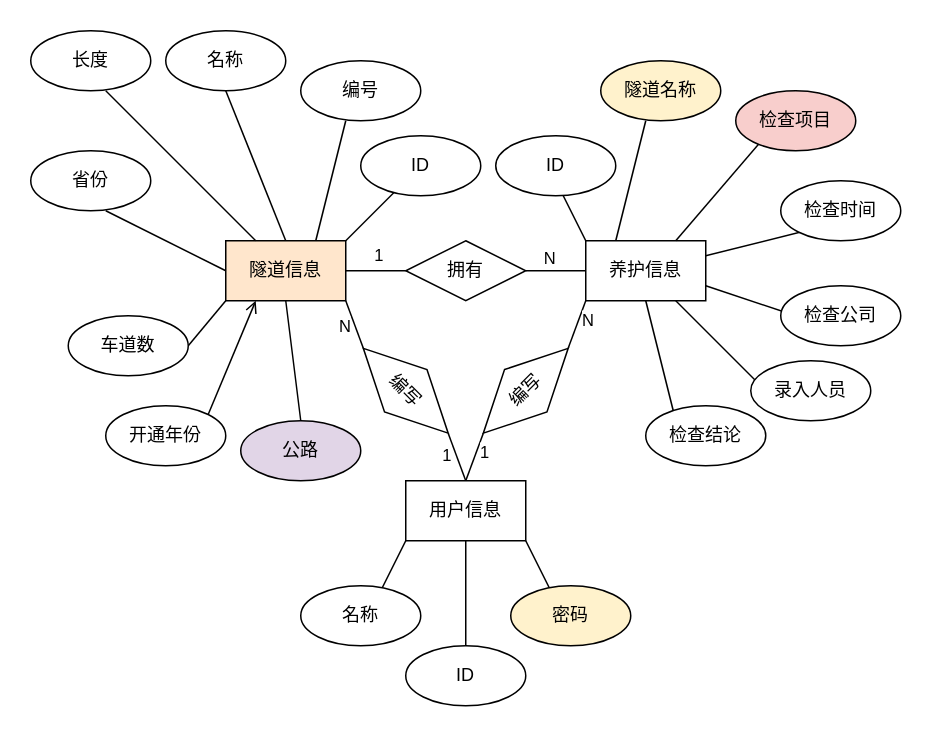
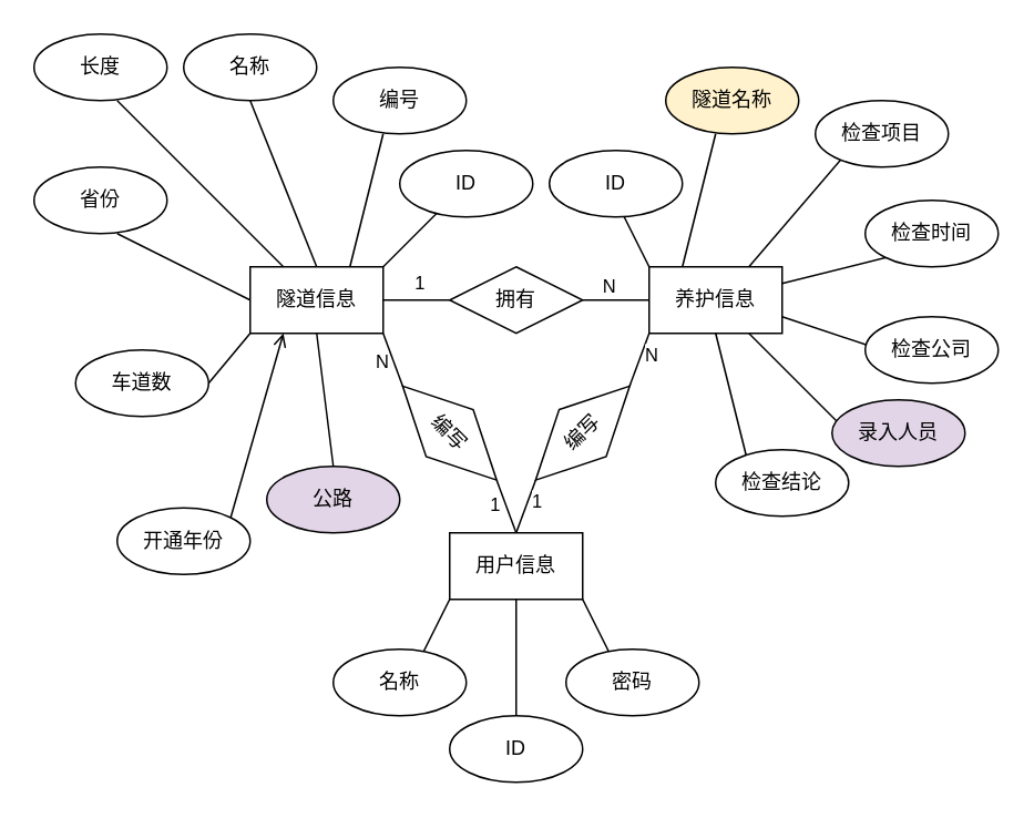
  <mxCell id="0" />
  <mxCell id="1" parent="0" />
  <mxCell id="2" value="拥有" style="rhombus;whiteSpace=wrap;html=1;" vertex="1" parent="1"><mxGeometry x="270" y="160" width="80" height="40" as="geometry" /></mxCell>
- <mxCell id="3" value="隧道信息" style="rounded=0;whiteSpace=wrap;html=1;fillColor=#ffe6cc;" vertex="1" parent="1"><mxGeometry x="150" y="160" width="80" height="40" as="geometry" /></mxCell>
+ <mxCell id="3" value="隧道信息" style="rounded=0;whiteSpace=wrap;html=1;" vertex="1" parent="1"><mxGeometry x="150" y="160" width="80" height="40" as="geometry" /></mxCell>
  <mxCell id="4" value="养护信息" style="rounded=0;whiteSpace=wrap;html=1;" vertex="1" parent="1"><mxGeometry x="390" y="160" width="80" height="40" as="geometry" /></mxCell>
  <mxCell id="5" value="" style="endArrow=none;html=1;rounded=0;exitX=1;exitY=0.5;exitDx=0;exitDy=0;" edge="1" parent="1" source="3"><mxGeometry width="50" height="50" relative="1" as="geometry"><mxPoint x="220" y="230" as="sourcePoint" /><mxPoint x="270" y="180" as="targetPoint" /></mxGeometry></mxCell>
  <mxCell id="6" value="1" style="edgeLabel;html=1;align=center;verticalAlign=bottom;resizable=0;points=[];" vertex="1" connectable="0" parent="5"><mxGeometry x="0.05" y="2" relative="1" as="geometry"><mxPoint as="offset" /></mxGeometry></mxCell>
  <mxCell id="7" value="" style="endArrow=none;html=1;rounded=0;" edge="1" parent="1" source="2"><mxGeometry width="50" height="50" relative="1" as="geometry"><mxPoint x="340" y="230" as="sourcePoint" /><mxPoint x="390" y="180" as="targetPoint" /></mxGeometry></mxCell>
  <mxCell id="8" value="N" style="edgeLabel;html=1;align=center;verticalAlign=bottom;resizable=0;points=[];" vertex="1" connectable="0" parent="7"><mxGeometry x="-0.236" relative="1" as="geometry"><mxPoint as="offset" /></mxGeometry></mxCell>
  <mxCell id="9" value="" style="endArrow=none;html=1;rounded=0;exitX=0.75;exitY=0;exitDx=0;exitDy=0;" edge="1" parent="1" source="3"><mxGeometry width="50" height="50" relative="1" as="geometry"><mxPoint x="200" y="120" as="sourcePoint" /><mxPoint x="230" y="80" as="targetPoint" /></mxGeometry></mxCell>
  <mxCell id="10" value="编号" style="ellipse;whiteSpace=wrap;html=1;" vertex="1" parent="1"><mxGeometry x="200" y="40" width="80" height="40" as="geometry" /></mxCell>
  <mxCell id="11" value="名称" style="ellipse;whiteSpace=wrap;html=1;" vertex="1" parent="1"><mxGeometry x="110" y="20" width="80" height="40" as="geometry" /></mxCell>
  <mxCell id="12" value="" style="endArrow=none;html=1;rounded=0;exitX=0.5;exitY=0;exitDx=0;exitDy=0;entryX=0.5;entryY=1;entryDx=0;entryDy=0;" edge="1" parent="1" source="3" target="11"><mxGeometry width="50" height="50" relative="1" as="geometry"><mxPoint x="70" y="150" as="sourcePoint" /><mxPoint x="120" y="100" as="targetPoint" /></mxGeometry></mxCell>
  <mxCell id="13" value="" style="endArrow=none;html=1;rounded=0;exitX=0.25;exitY=0;exitDx=0;exitDy=0;" edge="1" parent="1" source="3"><mxGeometry width="50" height="50" relative="1" as="geometry"><mxPoint x="60" y="180" as="sourcePoint" /><mxPoint x="70" y="60" as="targetPoint" /></mxGeometry></mxCell>
  <mxCell id="14" value="长度" style="ellipse;whiteSpace=wrap;html=1;" vertex="1" parent="1"><mxGeometry x="20" y="20" width="80" height="40" as="geometry" /></mxCell>
  <mxCell id="15" value="" style="endArrow=none;html=1;rounded=0;" edge="1" parent="1"><mxGeometry width="50" height="50" relative="1" as="geometry"><mxPoint x="70" y="140" as="sourcePoint" /><mxPoint x="150" y="180" as="targetPoint" /></mxGeometry></mxCell>
  <mxCell id="16" value="省份" style="ellipse;whiteSpace=wrap;html=1;" vertex="1" parent="1"><mxGeometry x="20" y="100" width="80" height="40" as="geometry" /></mxCell>
  <mxCell id="17" value="" style="endArrow=none;html=1;rounded=0;exitX=1;exitY=0.5;exitDx=0;exitDy=0;" edge="1" parent="1" source="18"><mxGeometry width="50" height="50" relative="1" as="geometry"><mxPoint x="100" y="250" as="sourcePoint" /><mxPoint x="150" y="200" as="targetPoint" /></mxGeometry></mxCell>
  <mxCell id="18" value="车道数" style="ellipse;whiteSpace=wrap;html=1;" vertex="1" parent="1"><mxGeometry x="45" y="210" width="80" height="40" as="geometry" /></mxCell>
  <mxCell id="19" value="" style="endArrow=open;html=1;rounded=0;entryX=0.25;entryY=1;entryDx=0;entryDy=0;exitX=1;exitY=0;exitDx=0;exitDy=0;" edge="1" parent="1" source="20" target="3"><mxGeometry width="50" height="50" relative="1" as="geometry"><mxPoint x="150" y="290" as="sourcePoint" /><mxPoint x="190" y="220" as="targetPoint" /></mxGeometry></mxCell>
- <mxCell id="20" value="开通年份" style="ellipse;whiteSpace=wrap;html=1;" vertex="1" parent="1"><mxGeometry x="70" y="270" width="80" height="40" as="geometry" /></mxCell>
+ <mxCell id="20" value="开通年份" style="ellipse;whiteSpace=wrap;html=1;" vertex="1" parent="1"><mxGeometry x="70" y="305" width="80" height="40" as="geometry" /></mxCell>
  <mxCell id="21" value="" style="endArrow=none;html=1;rounded=0;" edge="1" parent="1"><mxGeometry width="50" height="50" relative="1" as="geometry"><mxPoint x="200" y="280" as="sourcePoint" /><mxPoint x="190" y="200" as="targetPoint" /></mxGeometry></mxCell>
  <mxCell id="22" value="公路" style="ellipse;whiteSpace=wrap;html=1;fillColor=#e1d5e7;" vertex="1" parent="1"><mxGeometry x="160" y="280" width="80" height="40" as="geometry" /></mxCell>
  <mxCell id="23" value="用户信息" style="rounded=0;whiteSpace=wrap;html=1;" vertex="1" parent="1"><mxGeometry x="270" y="320" width="80" height="40" as="geometry" /></mxCell>
  <mxCell id="24" value="编写" style="rhombus;whiteSpace=wrap;html=1;rotation=45;" vertex="1" parent="1"><mxGeometry x="230" y="240" width="80" height="40" as="geometry" /></mxCell>
  <mxCell id="25" value="" style="endArrow=none;html=1;rounded=0;exitX=0;exitY=0.5;exitDx=0;exitDy=0;" edge="1" parent="1" source="24"><mxGeometry width="50" height="50" relative="1" as="geometry"><mxPoint x="180" y="250" as="sourcePoint" /><mxPoint x="230" y="200" as="targetPoint" /></mxGeometry></mxCell>
  <mxCell id="26" value="N" style="edgeLabel;html=1;align=right;verticalAlign=middle;resizable=0;points=[];" vertex="1" connectable="0" parent="25"><mxGeometry x="0.009" y="2" relative="1" as="geometry"><mxPoint as="offset" /></mxGeometry></mxCell>
  <mxCell id="27" value="" style="endArrow=none;html=1;rounded=0;exitX=0.5;exitY=0;exitDx=0;exitDy=0;entryX=1;entryY=0.5;entryDx=0;entryDy=0;" edge="1" parent="1" source="23" target="24"><mxGeometry width="50" height="50" relative="1" as="geometry"><mxPoint x="250" y="340" as="sourcePoint" /><mxPoint x="300" y="290" as="targetPoint" /></mxGeometry></mxCell>
  <mxCell id="28" value="1" style="edgeLabel;html=1;align=right;verticalAlign=middle;resizable=0;points=[];" vertex="1" connectable="0" parent="27"><mxGeometry x="0.114" y="1" relative="1" as="geometry"><mxPoint x="-1" as="offset" /></mxGeometry></mxCell>
  <mxCell id="29" value="编写" style="rhombus;whiteSpace=wrap;html=1;rotation=-45;" vertex="1" parent="1"><mxGeometry x="310" y="240" width="80" height="40" as="geometry" /></mxCell>
  <mxCell id="30" value="" style="endArrow=none;html=1;rounded=0;exitX=1;exitY=0.5;exitDx=0;exitDy=0;entryX=0;entryY=1;entryDx=0;entryDy=0;" edge="1" parent="1" source="29" target="4"><mxGeometry width="50" height="50" relative="1" as="geometry"><mxPoint x="400" y="260" as="sourcePoint" /><mxPoint x="450" y="210" as="targetPoint" /></mxGeometry></mxCell>
  <mxCell id="31" value="N" style="edgeLabel;html=1;align=left;verticalAlign=middle;resizable=0;points=[];" vertex="1" connectable="0" parent="30"><mxGeometry x="0.167" y="2" relative="1" as="geometry"><mxPoint x="3" as="offset" /></mxGeometry></mxCell>
  <mxCell id="32" value="" style="endArrow=none;html=1;rounded=0;entryX=0;entryY=0.5;entryDx=0;entryDy=0;exitX=0.5;exitY=0;exitDx=0;exitDy=0;" edge="1" parent="1" source="23" target="29"><mxGeometry width="50" height="50" relative="1" as="geometry"><mxPoint x="300" y="360" as="sourcePoint" /><mxPoint x="350" y="310" as="targetPoint" /></mxGeometry></mxCell>
  <mxCell id="33" value="1" style="edgeLabel;html=1;align=left;verticalAlign=middle;resizable=0;points=[];" vertex="1" connectable="0" parent="32"><mxGeometry x="0.267" relative="1" as="geometry"><mxPoint x="1" as="offset" /></mxGeometry></mxCell>
  <mxCell id="34" value="" style="endArrow=none;html=1;rounded=0;entryX=0.25;entryY=1;entryDx=0;entryDy=0;" edge="1" parent="1"><mxGeometry width="50" height="50" relative="1" as="geometry"><mxPoint x="250" y="400" as="sourcePoint" /><mxPoint x="270" y="360" as="targetPoint" /></mxGeometry></mxCell>
  <mxCell id="35" value="名称" style="ellipse;whiteSpace=wrap;html=1;" vertex="1" parent="1"><mxGeometry x="200" y="390" width="80" height="40" as="geometry" /></mxCell>
  <mxCell id="36" value="" style="endArrow=none;html=1;rounded=0;entryX=0.25;entryY=1;entryDx=0;entryDy=0;" edge="1" parent="1"><mxGeometry width="50" height="50" relative="1" as="geometry"><mxPoint x="370" y="400" as="sourcePoint" /><mxPoint x="350" y="360" as="targetPoint" /></mxGeometry></mxCell>
- <mxCell id="37" value="密码" style="ellipse;whiteSpace=wrap;html=1;fillColor=#fff2cc;" vertex="1" parent="1"><mxGeometry x="340" y="390" width="80" height="40" as="geometry" /></mxCell>
+ <mxCell id="37" value="密码" style="ellipse;whiteSpace=wrap;html=1;" vertex="1" parent="1"><mxGeometry x="340" y="390" width="80" height="40" as="geometry" /></mxCell>
  <mxCell id="38" value="" style="endArrow=none;html=1;rounded=0;" edge="1" parent="1"><mxGeometry width="50" height="50" relative="1" as="geometry"><mxPoint x="410" y="160" as="sourcePoint" /><mxPoint x="430" y="80" as="targetPoint" /></mxGeometry></mxCell>
  <mxCell id="39" value="隧道名称" style="ellipse;whiteSpace=wrap;html=1;fillColor=#fff2cc;" vertex="1" parent="1"><mxGeometry x="400" y="40" width="80" height="40" as="geometry" /></mxCell>
  <mxCell id="40" value="" style="endArrow=none;html=1;rounded=0;exitX=0.75;exitY=0;exitDx=0;exitDy=0;" edge="1" parent="1" source="4"><mxGeometry width="50" height="50" relative="1" as="geometry"><mxPoint x="480" y="150" as="sourcePoint" /><mxPoint x="510" y="90" as="targetPoint" /></mxGeometry></mxCell>
- <mxCell id="41" value="检查项目" style="ellipse;whiteSpace=wrap;html=1;fillColor=#f8cecc;" vertex="1" parent="1"><mxGeometry x="490" y="60" width="80" height="40" as="geometry" /></mxCell>
+ <mxCell id="41" value="检查项目" style="ellipse;whiteSpace=wrap;html=1;" vertex="1" parent="1"><mxGeometry x="490" y="60" width="80" height="40" as="geometry" /></mxCell>
  <mxCell id="42" value="" style="endArrow=none;html=1;rounded=0;exitX=1;exitY=0.25;exitDx=0;exitDy=0;" edge="1" parent="1" source="4"><mxGeometry width="50" height="50" relative="1" as="geometry"><mxPoint x="520" y="190" as="sourcePoint" /><mxPoint x="550" y="150" as="targetPoint" /></mxGeometry></mxCell>
  <mxCell id="43" value="检查时间" style="ellipse;whiteSpace=wrap;html=1;" vertex="1" parent="1"><mxGeometry x="520" y="120" width="80" height="40" as="geometry" /></mxCell>
  <mxCell id="44" value="" style="endArrow=none;html=1;rounded=0;entryX=1;entryY=0.75;entryDx=0;entryDy=0;" edge="1" parent="1" target="4"><mxGeometry width="50" height="50" relative="1" as="geometry"><mxPoint x="530" y="210" as="sourcePoint" /><mxPoint x="530" y="210" as="targetPoint" /></mxGeometry></mxCell>
  <mxCell id="45" value="检查公司" style="ellipse;whiteSpace=wrap;html=1;" vertex="1" parent="1"><mxGeometry x="520" y="190" width="80" height="40" as="geometry" /></mxCell>
  <mxCell id="46" value="" style="endArrow=none;html=1;rounded=0;entryX=0.75;entryY=1;entryDx=0;entryDy=0;" edge="1" parent="1" target="4"><mxGeometry width="50" height="50" relative="1" as="geometry"><mxPoint x="510" y="260" as="sourcePoint" /><mxPoint x="490" y="250" as="targetPoint" /></mxGeometry></mxCell>
- <mxCell id="47" value="录入人员" style="ellipse;whiteSpace=wrap;html=1;" vertex="1" parent="1"><mxGeometry x="500" y="240" width="80" height="40" as="geometry" /></mxCell>
+ <mxCell id="47" value="录入人员" style="ellipse;whiteSpace=wrap;html=1;fillColor=#e1d5e7;" vertex="1" parent="1"><mxGeometry x="500" y="240" width="80" height="40" as="geometry" /></mxCell>
  <mxCell id="48" value="" style="endArrow=none;html=1;rounded=0;entryX=0.5;entryY=1;entryDx=0;entryDy=0;" edge="1" parent="1" target="4"><mxGeometry width="50" height="50" relative="1" as="geometry"><mxPoint x="450" y="280" as="sourcePoint" /><mxPoint x="450" y="240" as="targetPoint" /></mxGeometry></mxCell>
  <mxCell id="49" value="检查结论" style="ellipse;whiteSpace=wrap;html=1;" vertex="1" parent="1"><mxGeometry x="430" y="270" width="80" height="40" as="geometry" /></mxCell>
  <mxCell id="50" value="" style="endArrow=none;html=1;rounded=0;exitX=1;exitY=0;exitDx=0;exitDy=0;" edge="1" parent="1" source="3"><mxGeometry width="50" height="50" relative="1" as="geometry"><mxPoint x="240" y="160" as="sourcePoint" /><mxPoint x="270" y="120" as="targetPoint" /></mxGeometry></mxCell>
  <mxCell id="51" value="ID" style="ellipse;whiteSpace=wrap;html=1;" vertex="1" parent="1"><mxGeometry x="240" y="90" width="80" height="40" as="geometry" /></mxCell>
  <mxCell id="52" value="" style="endArrow=none;html=1;rounded=0;exitX=0;exitY=0;exitDx=0;exitDy=0;" edge="1" parent="1" source="4"><mxGeometry width="50" height="50" relative="1" as="geometry"><mxPoint x="350" y="160" as="sourcePoint" /><mxPoint x="370" y="120" as="targetPoint" /></mxGeometry></mxCell>
  <mxCell id="53" value="ID" style="ellipse;whiteSpace=wrap;html=1;" vertex="1" parent="1"><mxGeometry x="330" y="90" width="80" height="40" as="geometry" /></mxCell>
  <mxCell id="54" value="" style="endArrow=none;html=1;rounded=0;" edge="1" parent="1"><mxGeometry width="50" height="50" relative="1" as="geometry"><mxPoint x="310" y="430" as="sourcePoint" /><mxPoint x="310" y="360" as="targetPoint" /></mxGeometry></mxCell>
  <mxCell id="55" value="ID" style="ellipse;whiteSpace=wrap;html=1;" vertex="1" parent="1"><mxGeometry x="270" y="430" width="80" height="40" as="geometry" /></mxCell>
